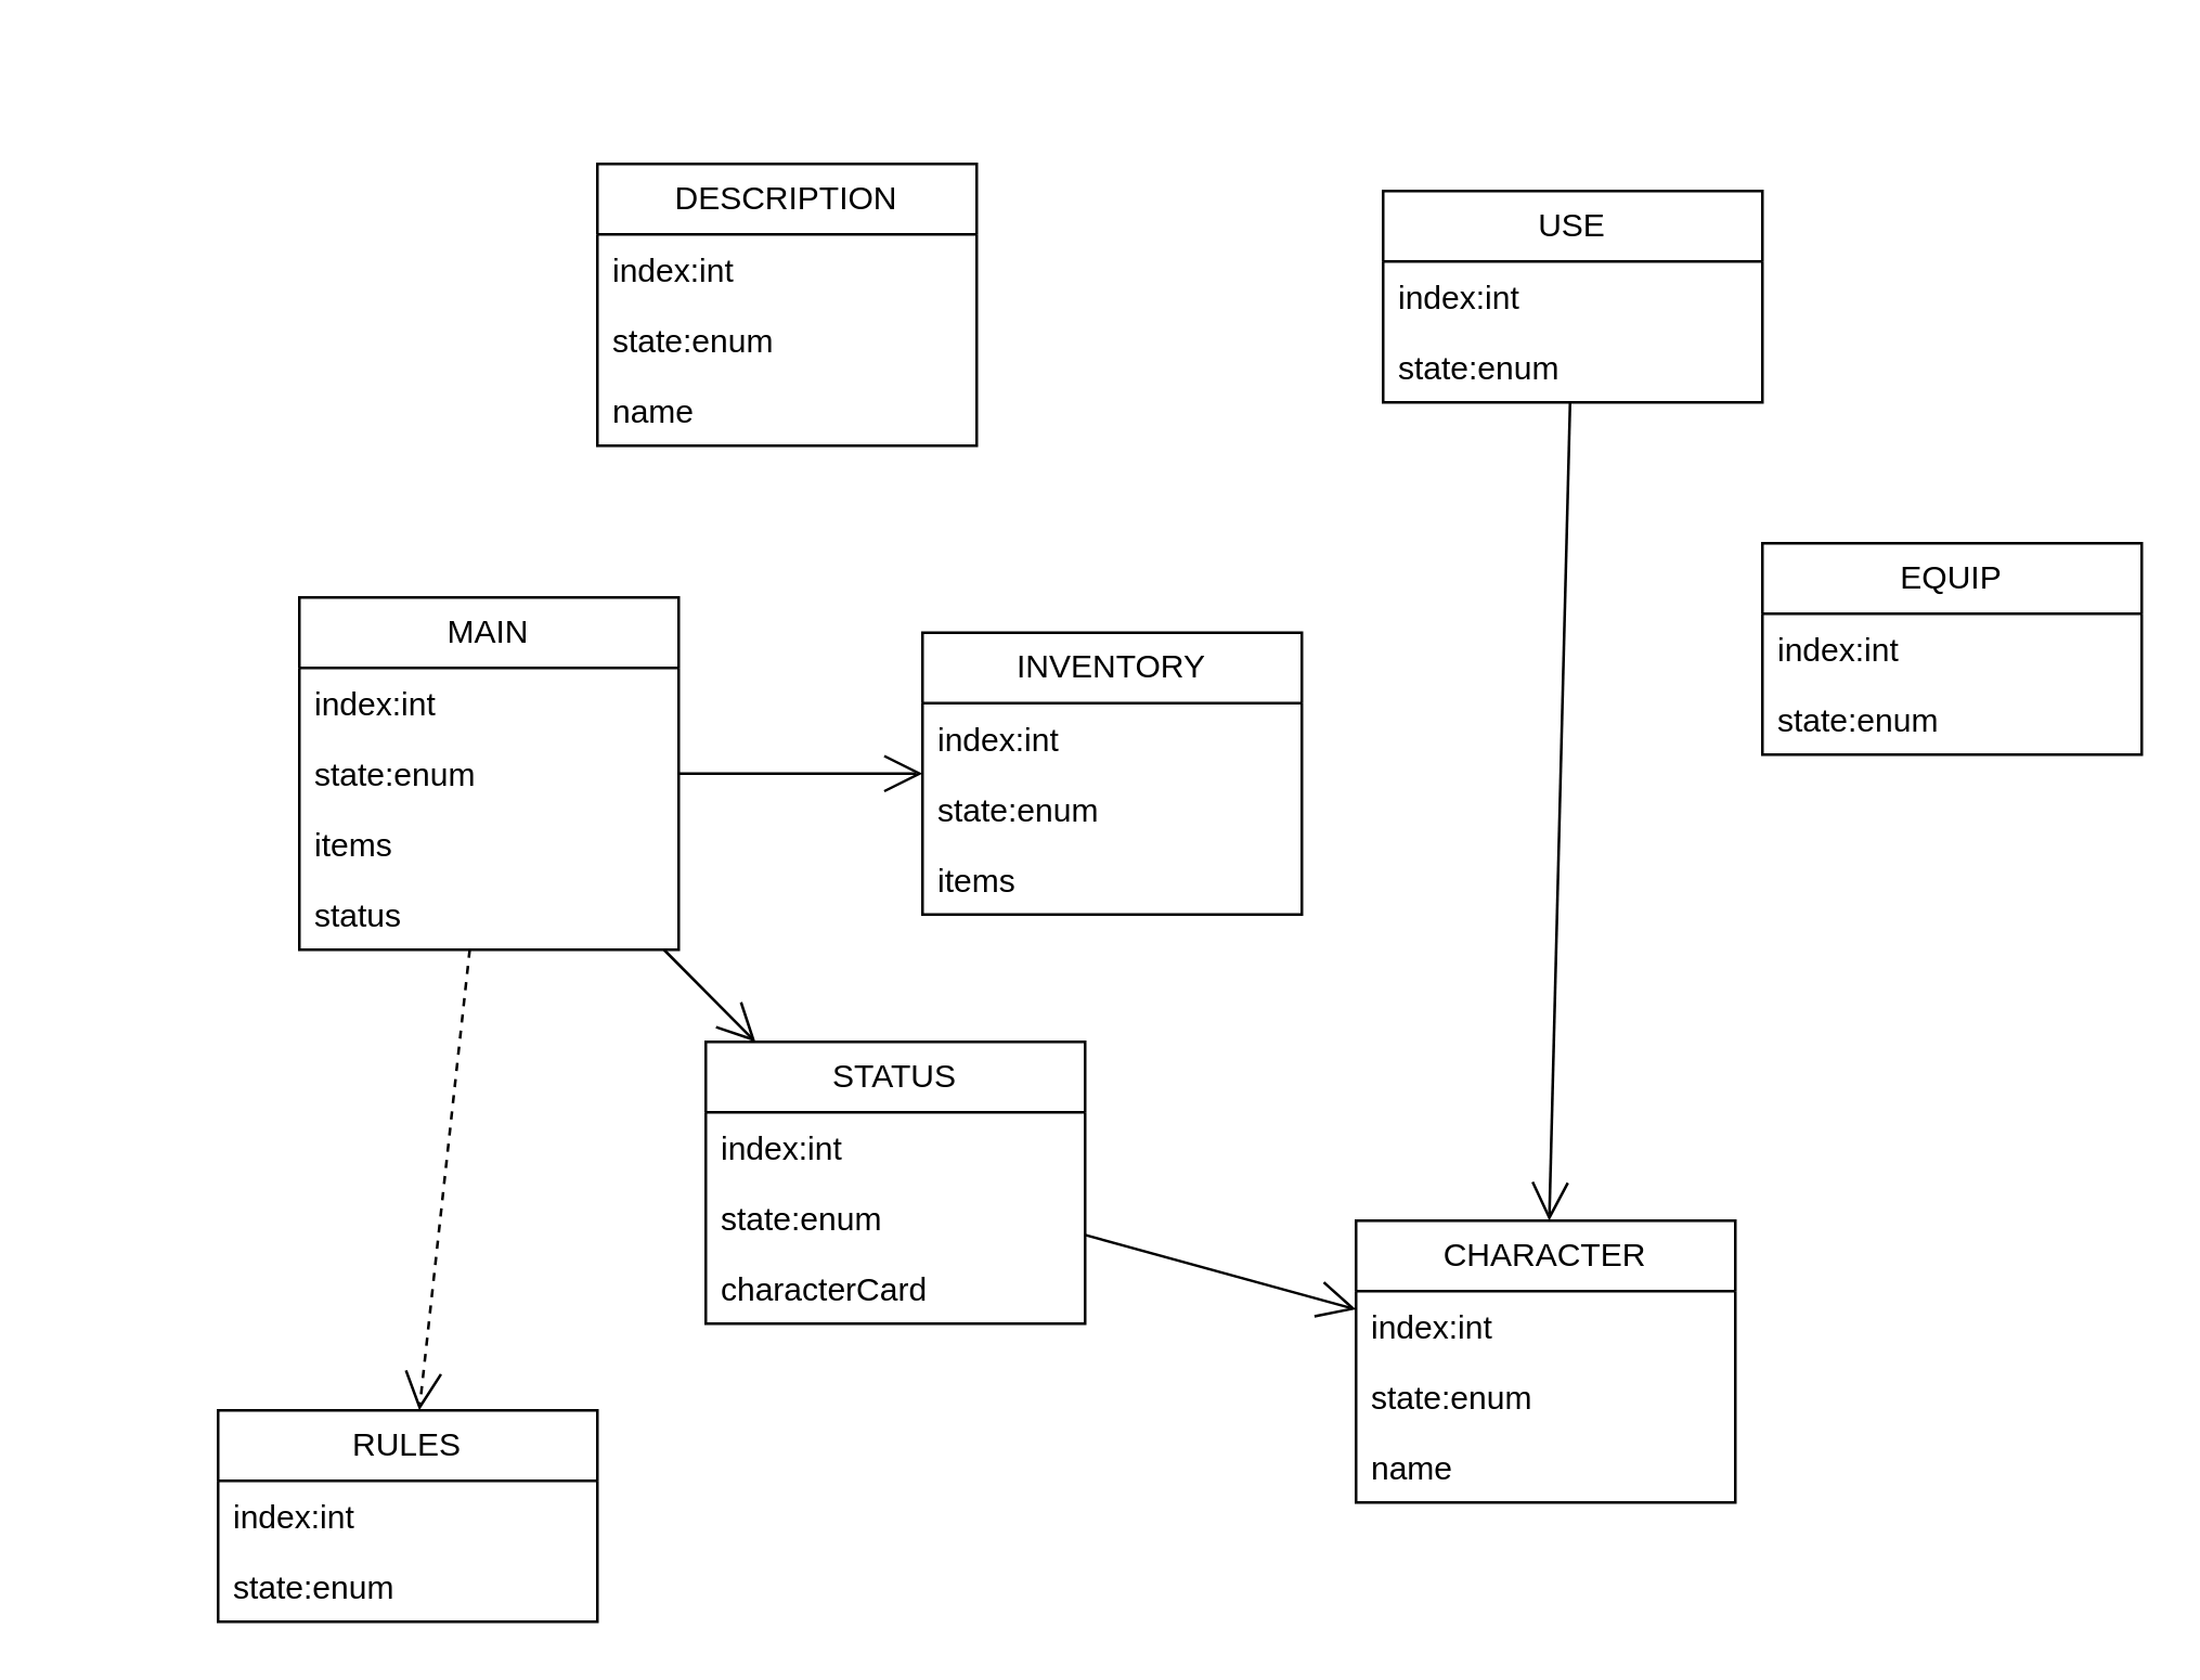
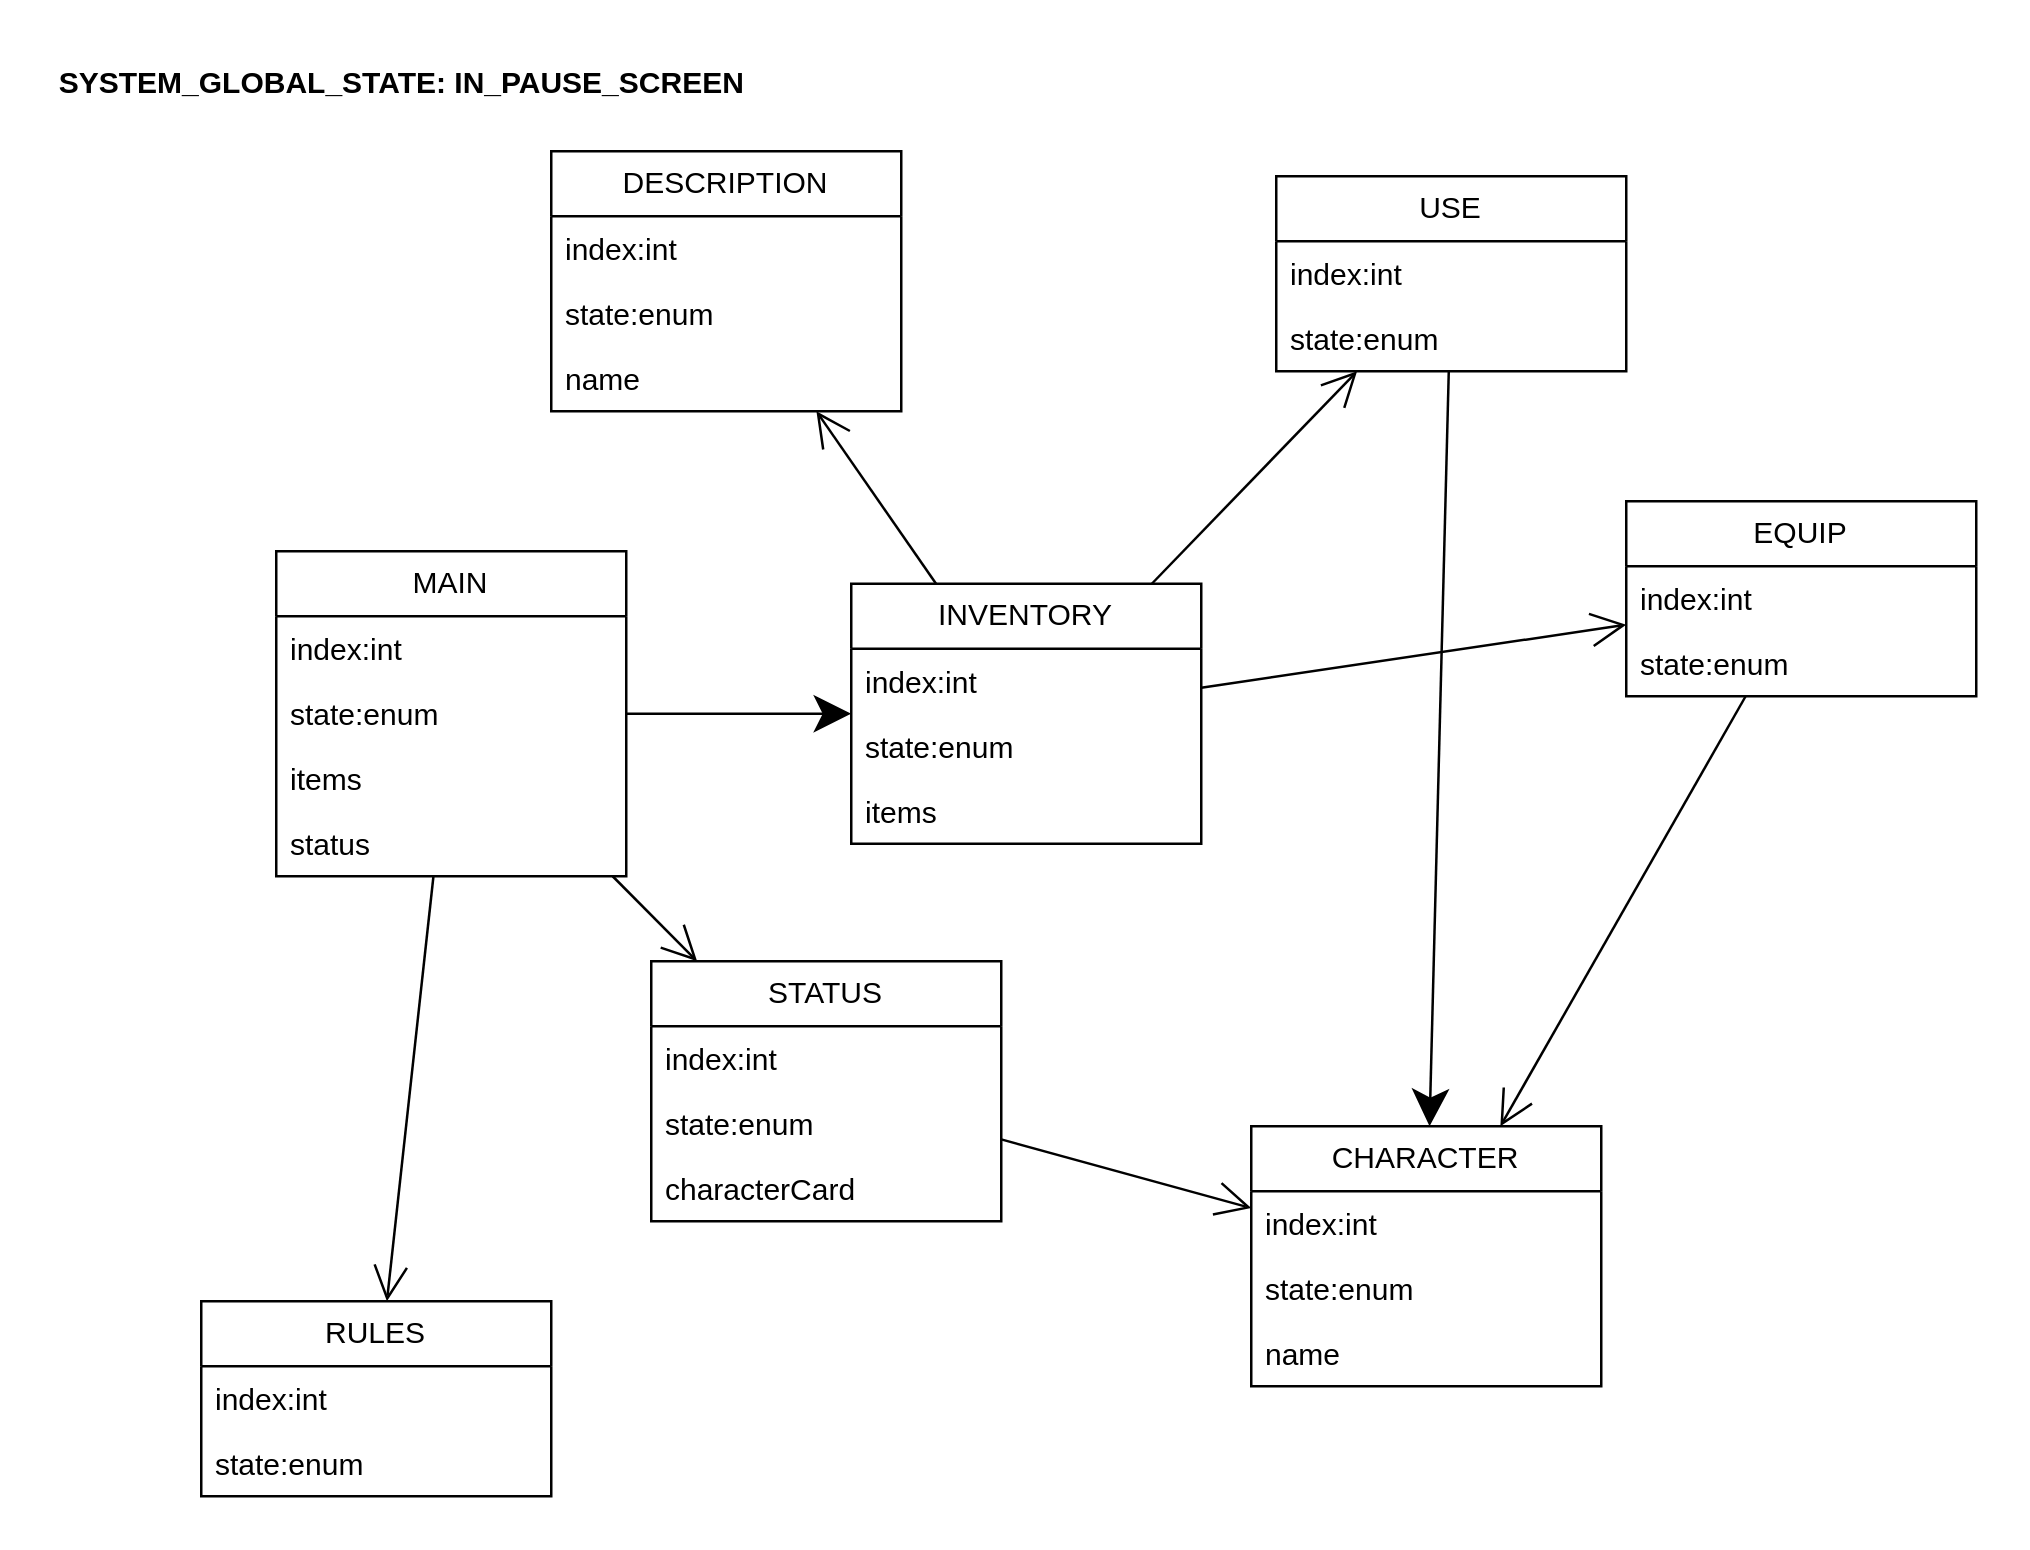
  <mxCell id="0" />
  <mxCell id="1" parent="0" />
  <mxCell id="2" value="MAIN" style="swimlane;fontStyle=0;childLayout=stackLayout;horizontal=1;startSize=26;fillColor=none;horizontalStack=0;resizeParent=1;resizeParentMax=0;resizeLast=0;collapsible=1;marginBottom=0;whiteSpace=wrap;html=1;" vertex="1" parent="1"><mxGeometry x="110" y="220" width="140" height="130" as="geometry" /></mxCell>
  <mxCell id="3" value="index:int" style="text;strokeColor=none;fillColor=none;align=left;verticalAlign=top;spacingLeft=4;spacingRight=4;overflow=hidden;rotatable=0;points=[[0,0.5],[1,0.5]];portConstraint=eastwest;whiteSpace=wrap;html=1;" vertex="1" parent="2"><mxGeometry y="26" width="140" height="26" as="geometry" /></mxCell>
  <mxCell id="4" value="state:enum" style="text;strokeColor=none;fillColor=none;align=left;verticalAlign=top;spacingLeft=4;spacingRight=4;overflow=hidden;rotatable=0;points=[[0,0.5],[1,0.5]];portConstraint=eastwest;whiteSpace=wrap;html=1;" vertex="1" parent="2"><mxGeometry y="52" width="140" height="26" as="geometry" /></mxCell>
  <mxCell id="5" value="items" style="text;strokeColor=none;fillColor=none;align=left;verticalAlign=top;spacingLeft=4;spacingRight=4;overflow=hidden;rotatable=0;points=[[0,0.5],[1,0.5]];portConstraint=eastwest;whiteSpace=wrap;html=1;" vertex="1" parent="2"><mxGeometry y="78" width="140" height="26" as="geometry" /></mxCell>
  <mxCell id="6" value="status" style="text;strokeColor=none;fillColor=none;align=left;verticalAlign=top;spacingLeft=4;spacingRight=4;overflow=hidden;rotatable=0;points=[[0,0.5],[1,0.5]];portConstraint=eastwest;whiteSpace=wrap;html=1;" vertex="1" parent="2"><mxGeometry y="104" width="140" height="26" as="geometry" /></mxCell>
  <mxCell id="7" value="STATUS" style="swimlane;fontStyle=0;childLayout=stackLayout;horizontal=1;startSize=26;fillColor=none;horizontalStack=0;resizeParent=1;resizeParentMax=0;resizeLast=0;collapsible=1;marginBottom=0;whiteSpace=wrap;html=1;" vertex="1" parent="1"><mxGeometry x="260" y="384" width="140" height="104" as="geometry" /></mxCell>
  <mxCell id="8" value="index:int" style="text;strokeColor=none;fillColor=none;align=left;verticalAlign=top;spacingLeft=4;spacingRight=4;overflow=hidden;rotatable=0;points=[[0,0.5],[1,0.5]];portConstraint=eastwest;whiteSpace=wrap;html=1;" vertex="1" parent="7"><mxGeometry y="26" width="140" height="26" as="geometry" /></mxCell>
  <mxCell id="9" value="state:enum" style="text;strokeColor=none;fillColor=none;align=left;verticalAlign=top;spacingLeft=4;spacingRight=4;overflow=hidden;rotatable=0;points=[[0,0.5],[1,0.5]];portConstraint=eastwest;whiteSpace=wrap;html=1;" vertex="1" parent="7"><mxGeometry y="52" width="140" height="26" as="geometry" /></mxCell>
  <mxCell id="10" value="characterCard" style="text;strokeColor=none;fillColor=none;align=left;verticalAlign=top;spacingLeft=4;spacingRight=4;overflow=hidden;rotatable=0;points=[[0,0.5],[1,0.5]];portConstraint=eastwest;whiteSpace=wrap;html=1;" vertex="1" parent="7"><mxGeometry y="78" width="140" height="26" as="geometry" /></mxCell>
  <mxCell id="11" value="CHARACTER" style="swimlane;fontStyle=0;childLayout=stackLayout;horizontal=1;startSize=26;fillColor=none;horizontalStack=0;resizeParent=1;resizeParentMax=0;resizeLast=0;collapsible=1;marginBottom=0;whiteSpace=wrap;html=1;" vertex="1" parent="1"><mxGeometry x="500" y="450" width="140" height="104" as="geometry" /></mxCell>
  <mxCell id="12" value="index:int" style="text;strokeColor=none;fillColor=none;align=left;verticalAlign=top;spacingLeft=4;spacingRight=4;overflow=hidden;rotatable=0;points=[[0,0.5],[1,0.5]];portConstraint=eastwest;whiteSpace=wrap;html=1;" vertex="1" parent="11"><mxGeometry y="26" width="140" height="26" as="geometry" /></mxCell>
  <mxCell id="13" value="state:enum" style="text;strokeColor=none;fillColor=none;align=left;verticalAlign=top;spacingLeft=4;spacingRight=4;overflow=hidden;rotatable=0;points=[[0,0.5],[1,0.5]];portConstraint=eastwest;whiteSpace=wrap;html=1;" vertex="1" parent="11"><mxGeometry y="52" width="140" height="26" as="geometry" /></mxCell>
  <mxCell id="14" value="name" style="text;strokeColor=none;fillColor=none;align=left;verticalAlign=top;spacingLeft=4;spacingRight=4;overflow=hidden;rotatable=0;points=[[0,0.5],[1,0.5]];portConstraint=eastwest;whiteSpace=wrap;html=1;" vertex="1" parent="11"><mxGeometry y="78" width="140" height="26" as="geometry" /></mxCell>
  <mxCell id="15" value="INVENTORY" style="swimlane;fontStyle=0;childLayout=stackLayout;horizontal=1;startSize=26;fillColor=none;horizontalStack=0;resizeParent=1;resizeParentMax=0;resizeLast=0;collapsible=1;marginBottom=0;whiteSpace=wrap;html=1;" vertex="1" parent="1"><mxGeometry x="340" y="233" width="140" height="104" as="geometry" /></mxCell>
  <mxCell id="16" value="index:int" style="text;strokeColor=none;fillColor=none;align=left;verticalAlign=top;spacingLeft=4;spacingRight=4;overflow=hidden;rotatable=0;points=[[0,0.5],[1,0.5]];portConstraint=eastwest;whiteSpace=wrap;html=1;" vertex="1" parent="15"><mxGeometry y="26" width="140" height="26" as="geometry" /></mxCell>
  <mxCell id="17" value="state:enum" style="text;strokeColor=none;fillColor=none;align=left;verticalAlign=top;spacingLeft=4;spacingRight=4;overflow=hidden;rotatable=0;points=[[0,0.5],[1,0.5]];portConstraint=eastwest;whiteSpace=wrap;html=1;" vertex="1" parent="15"><mxGeometry y="52" width="140" height="26" as="geometry" /></mxCell>
  <mxCell id="18" value="items" style="text;strokeColor=none;fillColor=none;align=left;verticalAlign=top;spacingLeft=4;spacingRight=4;overflow=hidden;rotatable=0;points=[[0,0.5],[1,0.5]];portConstraint=eastwest;whiteSpace=wrap;html=1;" vertex="1" parent="15"><mxGeometry y="78" width="140" height="26" as="geometry" /></mxCell>
  <mxCell id="19" value="USE" style="swimlane;fontStyle=0;childLayout=stackLayout;horizontal=1;startSize=26;fillColor=none;horizontalStack=0;resizeParent=1;resizeParentMax=0;resizeLast=0;collapsible=1;marginBottom=0;whiteSpace=wrap;html=1;" vertex="1" parent="1"><mxGeometry x="510" y="70" width="140" height="78" as="geometry" /></mxCell>
  <mxCell id="20" value="index:int" style="text;strokeColor=none;fillColor=none;align=left;verticalAlign=top;spacingLeft=4;spacingRight=4;overflow=hidden;rotatable=0;points=[[0,0.5],[1,0.5]];portConstraint=eastwest;whiteSpace=wrap;html=1;" vertex="1" parent="19"><mxGeometry y="26" width="140" height="26" as="geometry" /></mxCell>
  <mxCell id="21" value="state:enum" style="text;strokeColor=none;fillColor=none;align=left;verticalAlign=top;spacingLeft=4;spacingRight=4;overflow=hidden;rotatable=0;points=[[0,0.5],[1,0.5]];portConstraint=eastwest;whiteSpace=wrap;html=1;" vertex="1" parent="19"><mxGeometry y="52" width="140" height="26" as="geometry" /></mxCell>
  <mxCell id="22" value="EQUIP" style="swimlane;fontStyle=0;childLayout=stackLayout;horizontal=1;startSize=26;fillColor=none;horizontalStack=0;resizeParent=1;resizeParentMax=0;resizeLast=0;collapsible=1;marginBottom=0;whiteSpace=wrap;html=1;" vertex="1" parent="1"><mxGeometry x="650" y="200" width="140" height="78" as="geometry" /></mxCell>
  <mxCell id="23" value="index:int" style="text;strokeColor=none;fillColor=none;align=left;verticalAlign=top;spacingLeft=4;spacingRight=4;overflow=hidden;rotatable=0;points=[[0,0.5],[1,0.5]];portConstraint=eastwest;whiteSpace=wrap;html=1;" vertex="1" parent="22"><mxGeometry y="26" width="140" height="26" as="geometry" /></mxCell>
  <mxCell id="24" value="state:enum" style="text;strokeColor=none;fillColor=none;align=left;verticalAlign=top;spacingLeft=4;spacingRight=4;overflow=hidden;rotatable=0;points=[[0,0.5],[1,0.5]];portConstraint=eastwest;whiteSpace=wrap;html=1;" vertex="1" parent="22"><mxGeometry y="52" width="140" height="26" as="geometry" /></mxCell>
- <mxCell id="25" value="" style="endArrow=open;endFill=1;endSize=12;html=1;rounded=0;" edge="1" parent="1" source="2" target="15"><mxGeometry width="160" relative="1" as="geometry"><mxPoint x="430" y="450" as="sourcePoint" /><mxPoint x="590" y="450" as="targetPoint" /></mxGeometry></mxCell>
+ <mxCell id="25" value="" style="endArrow=classic;endFill=1;endSize=12;html=1;rounded=0;" edge="1" parent="1" source="2" target="15"><mxGeometry width="160" relative="1" as="geometry"><mxPoint x="430" y="450" as="sourcePoint" /><mxPoint x="590" y="450" as="targetPoint" /></mxGeometry></mxCell>
  <mxCell id="26" value="" style="endArrow=open;endFill=1;endSize=12;html=1;rounded=0;" edge="1" parent="1" source="2" target="7"><mxGeometry width="160" relative="1" as="geometry"><mxPoint x="260" y="299" as="sourcePoint" /><mxPoint x="370" y="304" as="targetPoint" /></mxGeometry></mxCell>
  <mxCell id="27" value="DESCRIPTION" style="swimlane;fontStyle=0;childLayout=stackLayout;horizontal=1;startSize=26;fillColor=none;horizontalStack=0;resizeParent=1;resizeParentMax=0;resizeLast=0;collapsible=1;marginBottom=0;whiteSpace=wrap;html=1;" vertex="1" parent="1"><mxGeometry x="220" y="60" width="140" height="104" as="geometry" /></mxCell>
  <mxCell id="28" value="index:int" style="text;strokeColor=none;fillColor=none;align=left;verticalAlign=top;spacingLeft=4;spacingRight=4;overflow=hidden;rotatable=0;points=[[0,0.5],[1,0.5]];portConstraint=eastwest;whiteSpace=wrap;html=1;" vertex="1" parent="27"><mxGeometry y="26" width="140" height="26" as="geometry" /></mxCell>
  <mxCell id="29" value="state:enum" style="text;strokeColor=none;fillColor=none;align=left;verticalAlign=top;spacingLeft=4;spacingRight=4;overflow=hidden;rotatable=0;points=[[0,0.5],[1,0.5]];portConstraint=eastwest;whiteSpace=wrap;html=1;" vertex="1" parent="27"><mxGeometry y="52" width="140" height="26" as="geometry" /></mxCell>
  <mxCell id="30" value="name" style="text;strokeColor=none;fillColor=none;align=left;verticalAlign=top;spacingLeft=4;spacingRight=4;overflow=hidden;rotatable=0;points=[[0,0.5],[1,0.5]];portConstraint=eastwest;whiteSpace=wrap;html=1;" vertex="1" parent="27"><mxGeometry y="78" width="140" height="26" as="geometry" /></mxCell>
- <mxCell id="34" value="" style="endArrow=open;endFill=1;endSize=12;html=1;rounded=0;" edge="1" parent="1" source="19" target="11"><mxGeometry width="160" relative="1" as="geometry"><mxPoint x="720" y="410" as="sourcePoint" /><mxPoint x="880" y="410" as="targetPoint" /></mxGeometry></mxCell>
+ <mxCell id="31" value="" style="endArrow=open;endFill=1;endSize=12;html=1;rounded=0;" edge="1" parent="1" source="15" target="27"><mxGeometry width="160" relative="1" as="geometry"><mxPoint x="260" y="291" as="sourcePoint" /><mxPoint x="364" y="286" as="targetPoint" /></mxGeometry></mxCell>
+ <mxCell id="32" value="" style="endArrow=open;endFill=1;endSize=12;html=1;rounded=0;" edge="1" parent="1" source="15" target="19"><mxGeometry width="160" relative="1" as="geometry"><mxPoint x="384" y="243" as="sourcePoint" /><mxPoint x="336" y="174" as="targetPoint" /></mxGeometry></mxCell>
+ <mxCell id="33" value="" style="endArrow=open;endFill=1;endSize=12;html=1;rounded=0;" edge="1" parent="1" source="15" target="22"><mxGeometry width="160" relative="1" as="geometry"><mxPoint x="455" y="243" as="sourcePoint" /><mxPoint x="505" y="170" as="targetPoint" /></mxGeometry></mxCell>
+ <mxCell id="34" value="" style="endArrow=classic;endFill=1;endSize=12;html=1;rounded=0;" edge="1" parent="1" source="19" target="11"><mxGeometry width="160" relative="1" as="geometry"><mxPoint x="720" y="410" as="sourcePoint" /><mxPoint x="880" y="410" as="targetPoint" /></mxGeometry></mxCell>
  <mxCell id="35" value="" style="endArrow=open;endFill=1;endSize=12;html=1;rounded=0;" edge="1" parent="1" source="7" target="11"><mxGeometry width="160" relative="1" as="geometry"><mxPoint x="730" y="420" as="sourcePoint" /><mxPoint x="890" y="420" as="targetPoint" /></mxGeometry></mxCell>
+ <mxCell id="36" value="" style="endArrow=open;endFill=1;endSize=12;html=1;rounded=0;" edge="1" parent="1" source="22" target="11"><mxGeometry width="160" relative="1" as="geometry"><mxPoint x="740" y="430" as="sourcePoint" /><mxPoint x="900" y="430" as="targetPoint" /></mxGeometry></mxCell>
  <mxCell id="37" value="RULES" style="swimlane;fontStyle=0;childLayout=stackLayout;horizontal=1;startSize=26;fillColor=none;horizontalStack=0;resizeParent=1;resizeParentMax=0;resizeLast=0;collapsible=1;marginBottom=0;whiteSpace=wrap;html=1;" vertex="1" parent="1"><mxGeometry x="80" y="520" width="140" height="78" as="geometry" /></mxCell>
  <mxCell id="38" value="index:int" style="text;strokeColor=none;fillColor=none;align=left;verticalAlign=top;spacingLeft=4;spacingRight=4;overflow=hidden;rotatable=0;points=[[0,0.5],[1,0.5]];portConstraint=eastwest;whiteSpace=wrap;html=1;" vertex="1" parent="37"><mxGeometry y="26" width="140" height="26" as="geometry" /></mxCell>
  <mxCell id="39" value="state:enum" style="text;strokeColor=none;fillColor=none;align=left;verticalAlign=top;spacingLeft=4;spacingRight=4;overflow=hidden;rotatable=0;points=[[0,0.5],[1,0.5]];portConstraint=eastwest;whiteSpace=wrap;html=1;" vertex="1" parent="37"><mxGeometry y="52" width="140" height="26" as="geometry" /></mxCell>
- <mxCell id="40" value="" style="endArrow=open;endFill=1;endSize=12;html=1;rounded=0;dashed=1;" edge="1" parent="1" source="2" target="37"><mxGeometry width="160" relative="1" as="geometry"><mxPoint x="40" y="440" as="sourcePoint" /><mxPoint x="200" y="440" as="targetPoint" /></mxGeometry></mxCell>
+ <mxCell id="40" value="" style="endArrow=open;endFill=1;endSize=12;html=1;rounded=0;" edge="1" parent="1" source="2" target="37"><mxGeometry width="160" relative="1" as="geometry"><mxPoint x="40" y="440" as="sourcePoint" /><mxPoint x="200" y="440" as="targetPoint" /></mxGeometry></mxCell>
+ <mxCell id="41" value="SYSTEM_GLOBAL_STATE: IN_PAUSE_SCREEN" style="text;align=center;fontStyle=1;verticalAlign=middle;spacingLeft=3;spacingRight=3;strokeColor=none;rotatable=0;points=[[0,0.5],[1,0.5]];portConstraint=eastwest;html=1;" vertex="1" parent="1"><mxGeometry x="20" y="20" width="280" height="26" as="geometry" /></mxCell>
